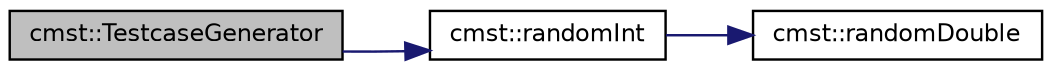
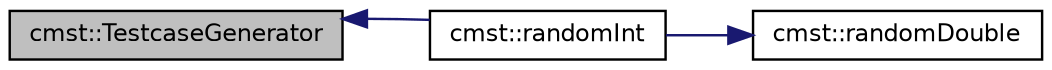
  digraph {
    rankdir=LR
    node [color=black fillcolor=white fontname=Helvetica fontsize=10 shape=record style=filled]
    edge [color=midnightblue fontname=Helvetica fontsize=10 labelfontname=Helvetica labelfontsize=10 style=solid]
    n1 [fillcolor=grey75 fontcolor=black height=0.2 label="cmst::TestcaseGenerator" width=0.4]
    n2 [height=0.2 label="cmst::randomInt" width=0.4]
    n3 [height=0.2 label="cmst::randomDouble" width=0.4]
-   n1 -> n2
+   n2 -> n1
    n2 -> n3
  }
